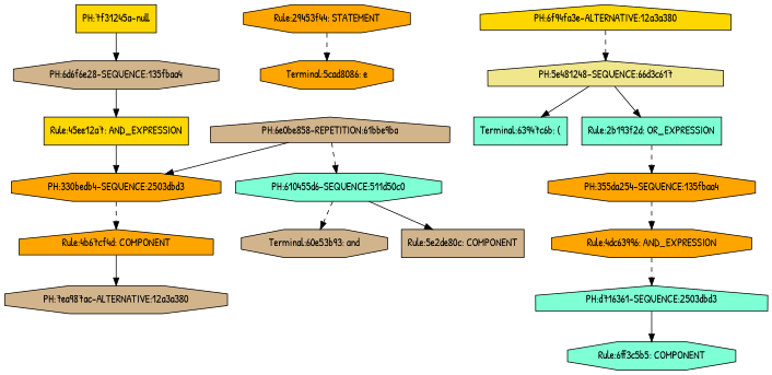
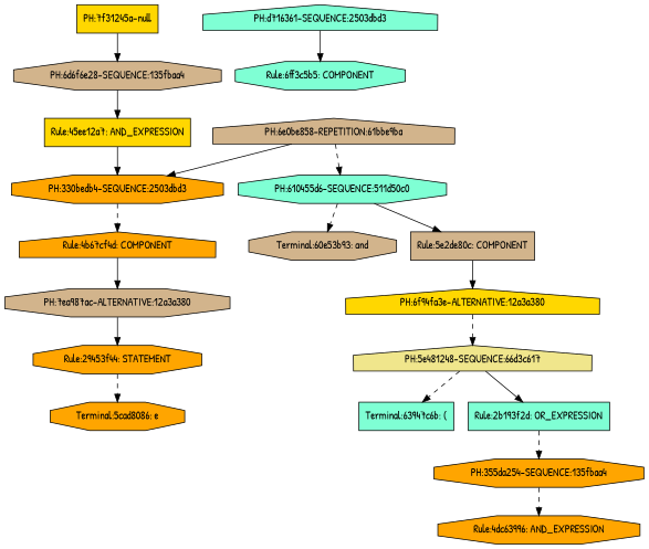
  digraph {
    fontname="Patrick Hand"
    node [fillcolor=orange fontname="Patrick Hand" shape=octagon style=filled]
    edge [fontname="Patrick Hand" style=solid]
    "PH:7f31245a-null" [fillcolor=gold shape=box]
    "PH:6d6f6e28-SEQUENCE:135fbaa4" [fillcolor=tan]
    "Rule:45ee12a7: AND_EXPRESSION" [fillcolor=gold shape=box]
    "PH:330bedb4-SEQUENCE:2503dbd3"
    "Rule:4b67cf4d: COMPONENT" [shape=house]
    "PH:7ea987ac-ALTERNATIVE:12a3a380" [fillcolor=tan]
    "PH:6e0be858-REPETITION:61bbe9ba" [fillcolor=tan shape=house]
    "PH:610455d6-SEQUENCE:511d50c0" [fillcolor=aquamarine]
    "Rule:29453f44: STATEMENT"
    "Terminal:5cad8086: e"
    "Terminal:60e53b93: and" [fillcolor=tan]
    "Rule:5e2de80c: COMPONENT" [fillcolor=tan shape=box]
    "PH:6f94fa3e-ALTERNATIVE:12a3a380" [fillcolor=gold shape=house]
    "PH:5e481248-SEQUENCE:66d3c617" [fillcolor=khaki shape=house]
    "Terminal:63947c6b: (" [fillcolor=aquamarine shape=box]
    "Rule:2b193f2d: OR_EXPRESSION" [fillcolor=aquamarine shape=box]
    "PH:355da254-SEQUENCE:135fbaa4"
    "Rule:4dc63996: AND_EXPRESSION"
    "PH:d716361-SEQUENCE:2503dbd3" [fillcolor=aquamarine shape=house]
    "Rule:6ff3c5b5: COMPONENT" [fillcolor=aquamarine]
    "PH:7f31245a-null" -> "PH:6d6f6e28-SEQUENCE:135fbaa4"
    "PH:6d6f6e28-SEQUENCE:135fbaa4" -> "Rule:45ee12a7: AND_EXPRESSION"
    "Rule:45ee12a7: AND_EXPRESSION" -> "PH:330bedb4-SEQUENCE:2503dbd3"
    "PH:330bedb4-SEQUENCE:2503dbd3" -> "Rule:4b67cf4d: COMPONENT" [style=dashed]
    "Rule:4b67cf4d: COMPONENT" -> "PH:7ea987ac-ALTERNATIVE:12a3a380"
+   "PH:7ea987ac-ALTERNATIVE:12a3a380" -> "Rule:29453f44: STATEMENT"
    "PH:6e0be858-REPETITION:61bbe9ba" -> "PH:330bedb4-SEQUENCE:2503dbd3"
    "PH:6e0be858-REPETITION:61bbe9ba" -> "PH:610455d6-SEQUENCE:511d50c0" [style=dashed]
    "PH:610455d6-SEQUENCE:511d50c0" -> "Terminal:60e53b93: and" [style=dashed]
    "PH:610455d6-SEQUENCE:511d50c0" -> "Rule:5e2de80c: COMPONENT"
    "Rule:29453f44: STATEMENT" -> "Terminal:5cad8086: e" [style=dashed]
+   "Rule:5e2de80c: COMPONENT" -> "PH:6f94fa3e-ALTERNATIVE:12a3a380"
    "PH:6f94fa3e-ALTERNATIVE:12a3a380" -> "PH:5e481248-SEQUENCE:66d3c617" [style=dashed]
-   "PH:5e481248-SEQUENCE:66d3c617" -> "Terminal:63947c6b: ("
+   "PH:5e481248-SEQUENCE:66d3c617" -> "Terminal:63947c6b: (" [style=dashed]
    "PH:5e481248-SEQUENCE:66d3c617" -> "Rule:2b193f2d: OR_EXPRESSION"
    "Rule:2b193f2d: OR_EXPRESSION" -> "PH:355da254-SEQUENCE:135fbaa4" [style=dashed]
    "PH:355da254-SEQUENCE:135fbaa4" -> "Rule:4dc63996: AND_EXPRESSION" [style=dashed]
-   "Rule:4dc63996: AND_EXPRESSION" -> "PH:d716361-SEQUENCE:2503dbd3" [style=dashed]
    "PH:d716361-SEQUENCE:2503dbd3" -> "Rule:6ff3c5b5: COMPONENT"
  }
